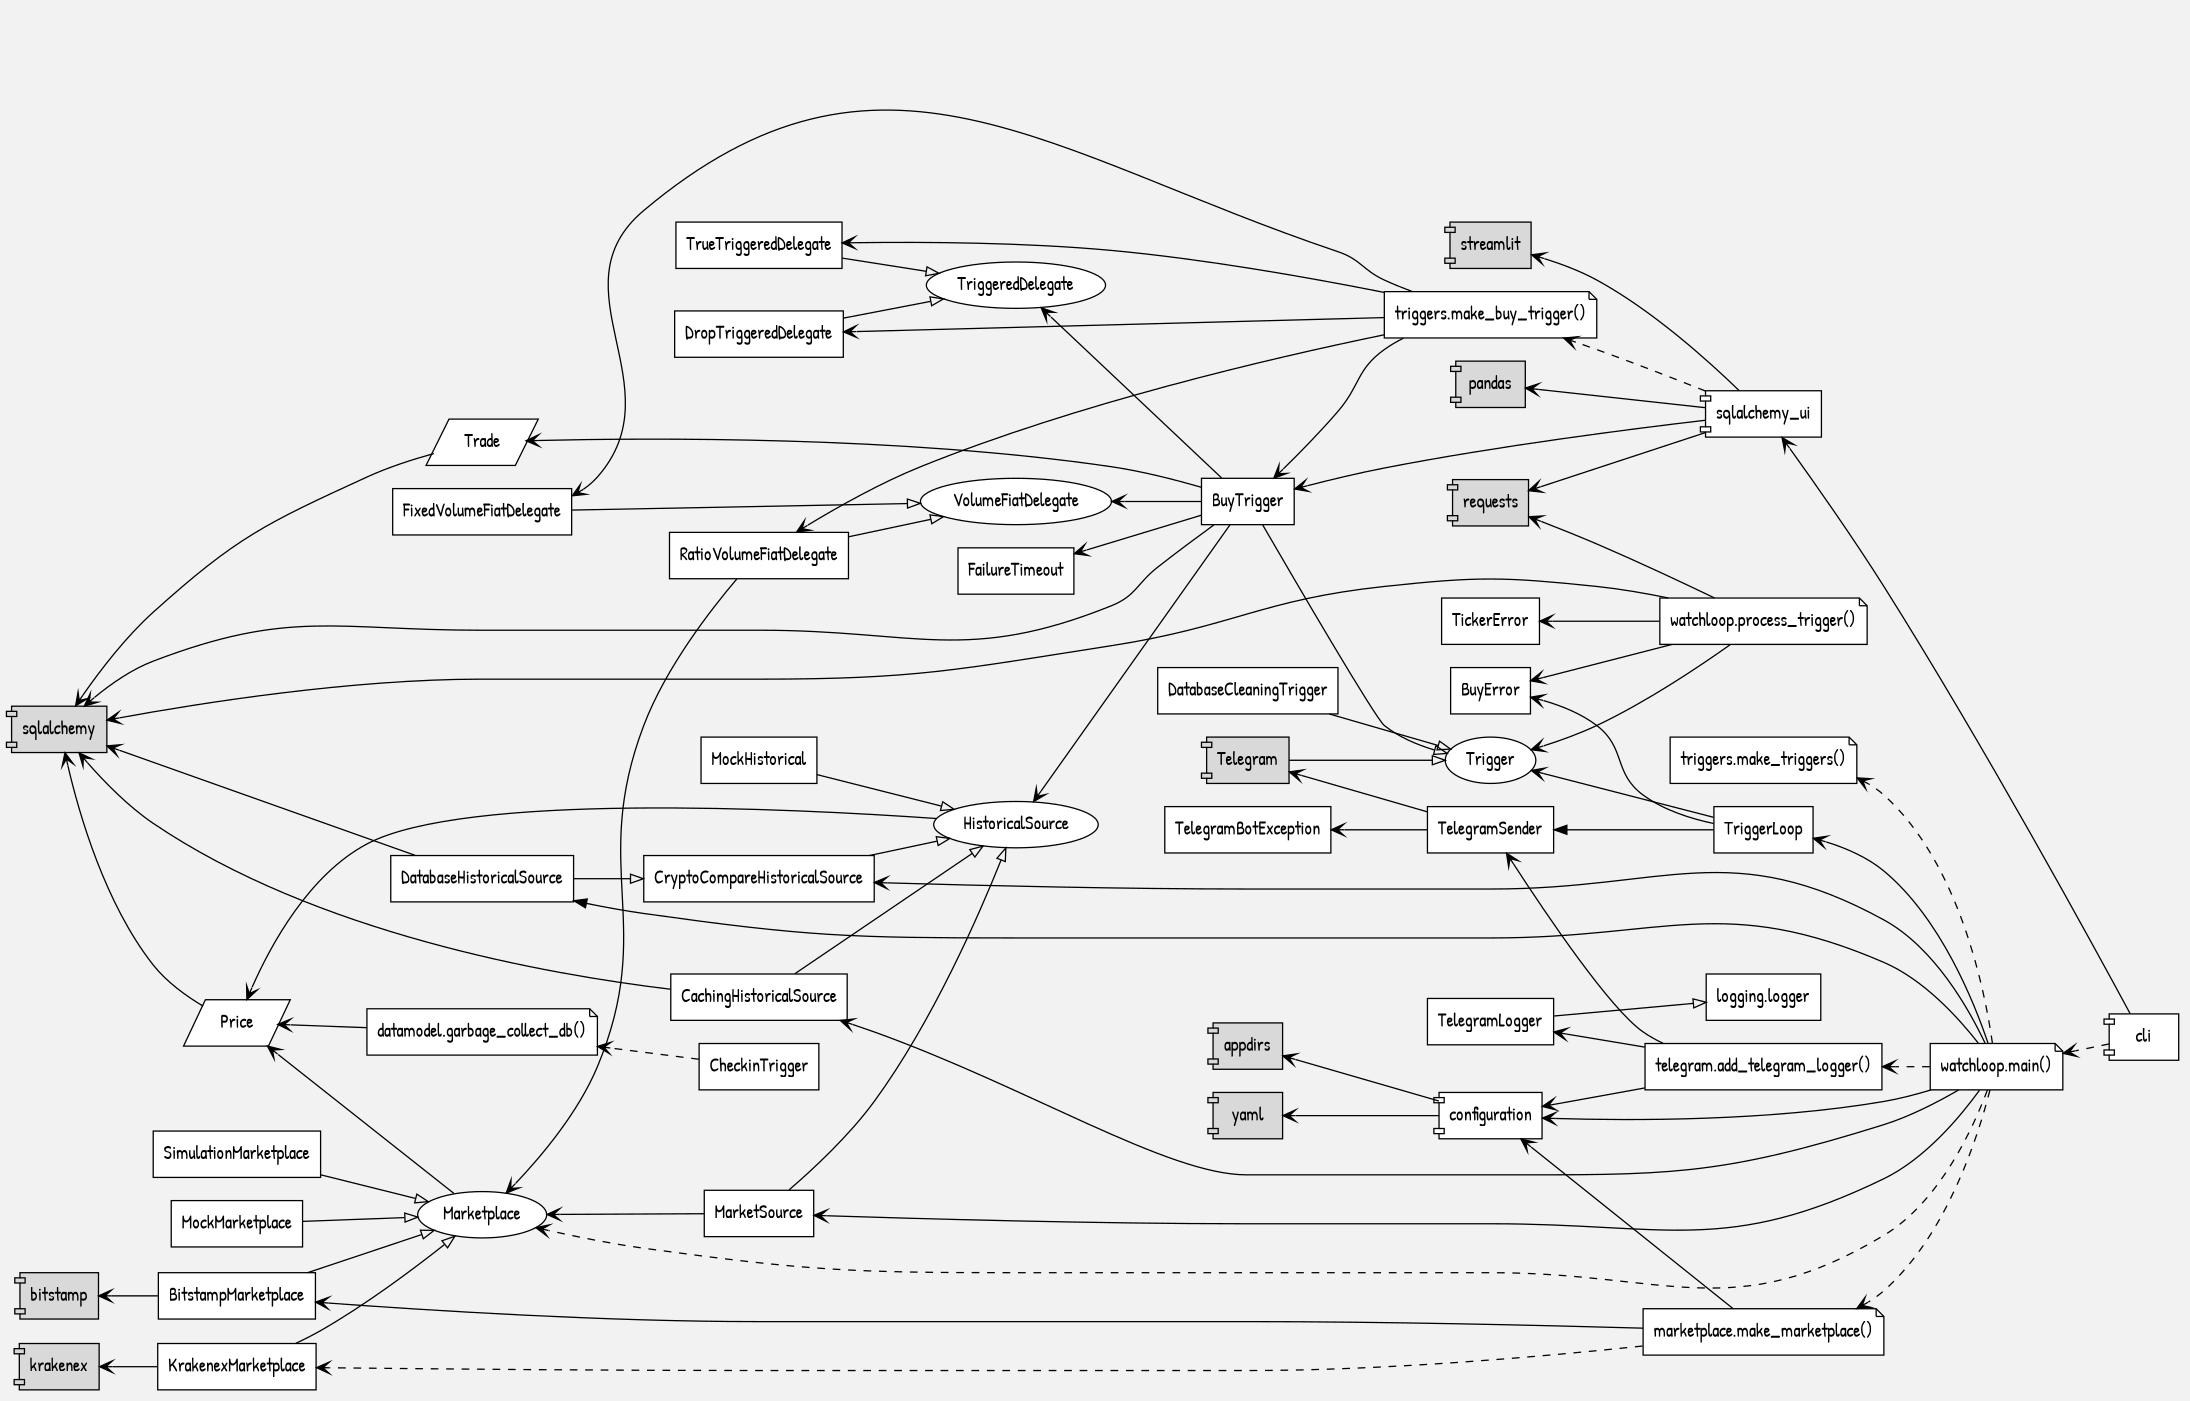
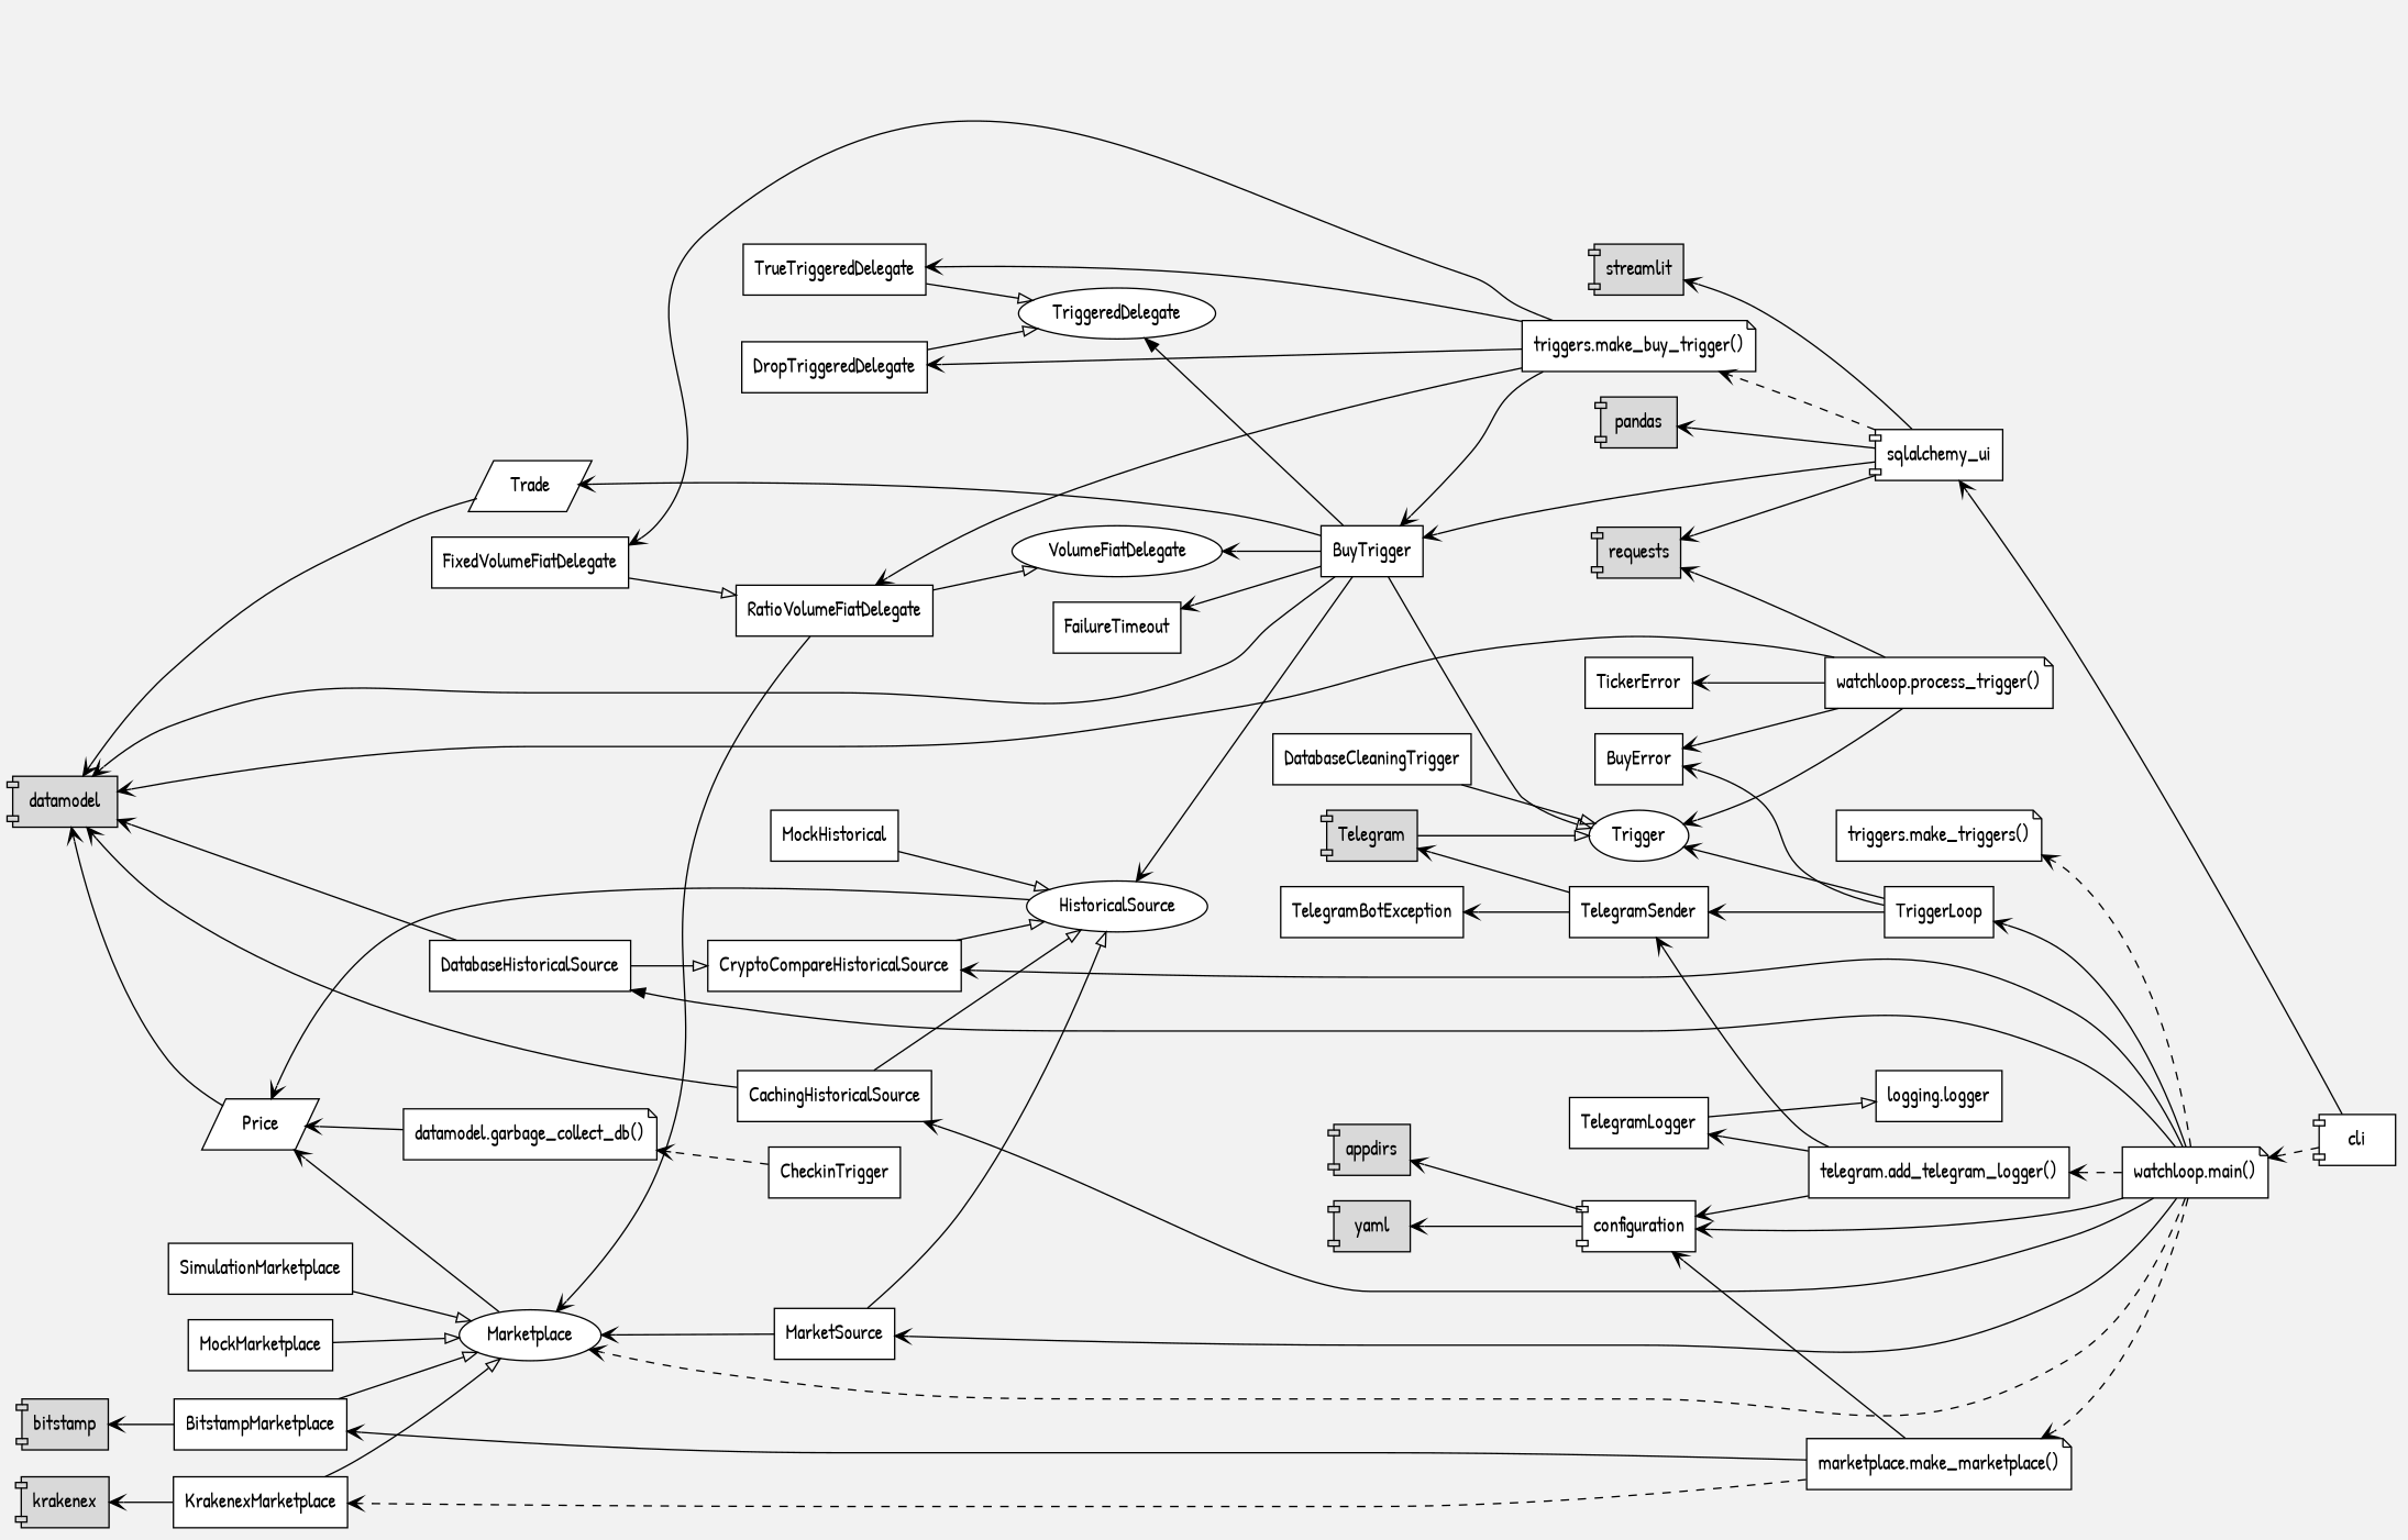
  digraph {
    bgcolor=gray95
    fontname="Patrick Hand"
    rankdir=RL
    node [fillcolor=white fontname="Patrick Hand" shape=box style=filled]
    edge [arrowhead=vee fontname="Patrick Hand"]
    Price [shape=parallelogram]
    Trade [shape=parallelogram]
    BitstampMarketplace
    KrakenexMarketplace
    TelegramBotException
    TelegramSender
    FailureTimeout
    TriggerLoop
    BuyError
    HistoricalSource [shape=ellipse]
    Marketplace [shape=ellipse]
    TriggeredDelegate [shape=ellipse]
    VolumeFiatDelegate [shape=ellipse]
    Trigger [shape=ellipse]
    n15 [label=sqlalchemy_ui shape=component]
    configuration [shape=component]
    cli [shape=component]
    bitstamp [fillcolor=gray85 shape=component]
    krakenex [fillcolor=gray85 shape=component]
-   sqlalchemy [fillcolor=gray85 shape=component]
+   sqlalchemy [fillcolor=gray85 shape=component label=datamodel]
    Telegram [fillcolor=gray85 shape=component]
    requests [fillcolor=gray85 shape=component]
    appdirs [fillcolor=gray85 shape=component]
    streamlit [fillcolor=gray85 shape=component]
    pandas [fillcolor=gray85 shape=component]
    yaml [fillcolor=gray85 shape=component]
    "watchloop.process_trigger()" [shape=note]
    "watchloop.main()" [shape=note]
    "marketplace.make_marketplace()" [shape=note]
    "triggers.make_triggers()" [shape=note]
    "datamodel.garbage_collect_db()" [shape=note]
    "triggers.make_buy_trigger()" [shape=note]
    BuyTrigger
    TickerError
    CachingHistoricalSource
    DatabaseHistoricalSource
    MarketSource
    CryptoCompareHistoricalSource
    RatioVolumeFiatDelegate
    DropTriggeredDelegate
    TrueTriggeredDelegate
    FixedVolumeFiatDelegate
    "telegram.add_telegram_logger()"
    TelegramLogger
    CheckinTrigger
    MockHistorical
    SimulationMarketplace
    MockMarketplace
    DatabaseCleaningTrigger
    "logging.logger"
    subgraph sub_1 {
      Price
      Trade
    }
    subgraph sub_2 {
      BitstampMarketplace
      KrakenexMarketplace
      TelegramBotException
      TelegramSender
      FailureTimeout
      TriggerLoop
      BuyError
    }
    subgraph sub_3 {
      HistoricalSource
      Marketplace
      TriggeredDelegate
      VolumeFiatDelegate
      Trigger
    }
    subgraph sub_4 {
      n15
      configuration
      cli
    }
    subgraph sub_5 {
      bitstamp
      krakenex
      sqlalchemy
      Telegram
      requests
      appdirs
      streamlit
      pandas
      yaml
    }
    subgraph sub_6 {
      "watchloop.process_trigger()"
      "watchloop.main()"
      "marketplace.make_marketplace()"
      "triggers.make_triggers()"
      "datamodel.garbage_collect_db()"
      "triggers.make_buy_trigger()"
    }
    subgraph sub_7 {
      Price
      Trade
      BitstampMarketplace
      KrakenexMarketplace
      TelegramBotException
      TelegramSender
      FailureTimeout
      TriggerLoop
      BuyError
      HistoricalSource
      Marketplace
      TriggeredDelegate
      VolumeFiatDelegate
      Trigger
      n15
      configuration
      cli
      bitstamp
      krakenex
      sqlalchemy
      Telegram
      requests
      appdirs
      streamlit
      pandas
      yaml
      "watchloop.process_trigger()"
      "watchloop.main()"
      "marketplace.make_marketplace()"
      "datamodel.garbage_collect_db()"
      "triggers.make_buy_trigger()"
      BuyTrigger
      TickerError
      CachingHistoricalSource
      DatabaseHistoricalSource
      MarketSource
      CryptoCompareHistoricalSource
      RatioVolumeFiatDelegate
      DropTriggeredDelegate
      TrueTriggeredDelegate
      FixedVolumeFiatDelegate
      "telegram.add_telegram_logger()"
      TelegramLogger
    }
    subgraph sub_8 {
      n15
      cli
      "watchloop.main()"
      "marketplace.make_marketplace()"
      "triggers.make_triggers()"
      "datamodel.garbage_collect_db()"
      "triggers.make_buy_trigger()"
      "telegram.add_telegram_logger()"
      CheckinTrigger
    }
    subgraph sub_9 {
      BitstampMarketplace
      KrakenexMarketplace
      HistoricalSource
      Marketplace
      TriggeredDelegate
      VolumeFiatDelegate
      Trigger
      BuyTrigger
      CachingHistoricalSource
      DatabaseHistoricalSource
      MarketSource
      CryptoCompareHistoricalSource
      RatioVolumeFiatDelegate
      DropTriggeredDelegate
      TrueTriggeredDelegate
      FixedVolumeFiatDelegate
      TelegramLogger
      CheckinTrigger
      MockHistorical
      SimulationMarketplace
      MockMarketplace
      DatabaseCleaningTrigger
      "logging.logger"
    }
    Price -> sqlalchemy
    Trade -> sqlalchemy
    BitstampMarketplace -> bitstamp
    KrakenexMarketplace -> krakenex
    TelegramSender -> TelegramBotException
    TelegramSender -> Telegram
-   TriggerLoop -> TelegramSender [arrowhead=normal]
+   TriggerLoop -> TelegramSender
    TriggerLoop -> BuyError
    TriggerLoop -> Trigger
    HistoricalSource -> Price
    HistoricalSource -> CachingHistoricalSource [arrowtail=onormal dir=back arrowhead=""]
    HistoricalSource -> MarketSource [arrowtail=onormal dir=back arrowhead=""]
    HistoricalSource -> CryptoCompareHistoricalSource [arrowtail=onormal dir=back arrowhead=""]
    HistoricalSource -> MockHistorical [arrowtail=onormal dir=back arrowhead=""]
    Marketplace -> Price
    Marketplace -> BitstampMarketplace [arrowtail=onormal dir=back arrowhead=""]
    Marketplace -> KrakenexMarketplace [arrowtail=onormal dir=back arrowhead=""]
    Marketplace -> SimulationMarketplace [arrowtail=onormal dir=back arrowhead=""]
    Marketplace -> MockMarketplace [arrowtail=onormal dir=back arrowhead=""]
    TriggeredDelegate -> DropTriggeredDelegate [arrowtail=onormal dir=back arrowhead=""]
    TriggeredDelegate -> TrueTriggeredDelegate [arrowtail=onormal dir=back arrowhead=""]
    VolumeFiatDelegate -> RatioVolumeFiatDelegate [arrowtail=onormal dir=back arrowhead=""]
-   VolumeFiatDelegate -> FixedVolumeFiatDelegate [arrowtail=onormal dir=back arrowhead=""]
+   RatioVolumeFiatDelegate -> FixedVolumeFiatDelegate [arrowtail=onormal dir=back arrowhead=""]
    Trigger -> Telegram [arrowtail=onormal dir=back arrowhead=""]
    Trigger -> BuyTrigger [arrowtail=onormal dir=back arrowhead=""]
    Trigger -> DatabaseCleaningTrigger [arrowtail=onormal dir=back arrowhead=""]
    n15 -> requests
    n15 -> streamlit
    n15 -> pandas
    n15 -> "triggers.make_buy_trigger()" [style=dashed]
    n15 -> BuyTrigger
    configuration -> appdirs
    configuration -> yaml
    cli -> n15
    cli -> "watchloop.main()" [style=dashed]
    "watchloop.process_trigger()" -> BuyError
    "watchloop.process_trigger()" -> Trigger
    "watchloop.process_trigger()" -> sqlalchemy
    "watchloop.process_trigger()" -> requests
    "watchloop.process_trigger()" -> TickerError
    "watchloop.main()" -> TriggerLoop
    "watchloop.main()" -> Marketplace [style=dashed]
    "watchloop.main()" -> configuration
    "watchloop.main()" -> "marketplace.make_marketplace()" [style=dashed]
    "watchloop.main()" -> "triggers.make_triggers()" [style=dashed]
    "watchloop.main()" -> CachingHistoricalSource
    "watchloop.main()" -> DatabaseHistoricalSource [arrowhead=normal]
    "watchloop.main()" -> MarketSource
    "watchloop.main()" -> CryptoCompareHistoricalSource
    "watchloop.main()" -> "telegram.add_telegram_logger()" [style=dashed]
    "marketplace.make_marketplace()" -> BitstampMarketplace
    "marketplace.make_marketplace()" -> KrakenexMarketplace [style=dashed]
    "marketplace.make_marketplace()" -> configuration
    "datamodel.garbage_collect_db()" -> Price
    "triggers.make_buy_trigger()" -> BuyTrigger
    "triggers.make_buy_trigger()" -> RatioVolumeFiatDelegate
    "triggers.make_buy_trigger()" -> DropTriggeredDelegate
    "triggers.make_buy_trigger()" -> TrueTriggeredDelegate
    "triggers.make_buy_trigger()" -> FixedVolumeFiatDelegate
    BuyTrigger -> Trade
    BuyTrigger -> FailureTimeout
    BuyTrigger -> HistoricalSource
-   BuyTrigger -> TriggeredDelegate
+   BuyTrigger -> TriggeredDelegate [arrowhead=normal]
    BuyTrigger -> VolumeFiatDelegate
    BuyTrigger -> sqlalchemy
    CachingHistoricalSource -> sqlalchemy
    DatabaseHistoricalSource -> sqlalchemy
    MarketSource -> Marketplace
    CryptoCompareHistoricalSource -> DatabaseHistoricalSource [arrowtail=onormal dir=back arrowhead=""]
    RatioVolumeFiatDelegate -> Marketplace
    "telegram.add_telegram_logger()" -> TelegramSender
    "telegram.add_telegram_logger()" -> configuration
    "telegram.add_telegram_logger()" -> TelegramLogger
    CheckinTrigger -> "datamodel.garbage_collect_db()" [style=dashed]
    "logging.logger" -> TelegramLogger [arrowtail=onormal dir=back arrowhead=""]
  }
